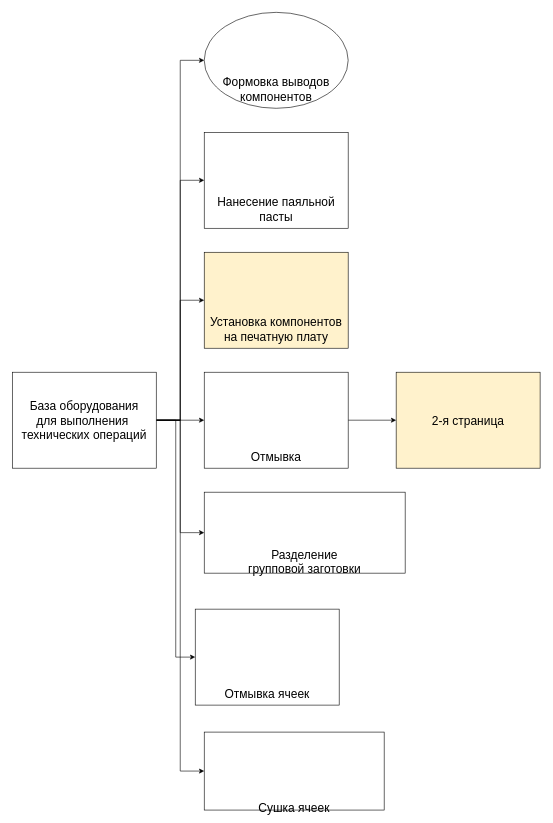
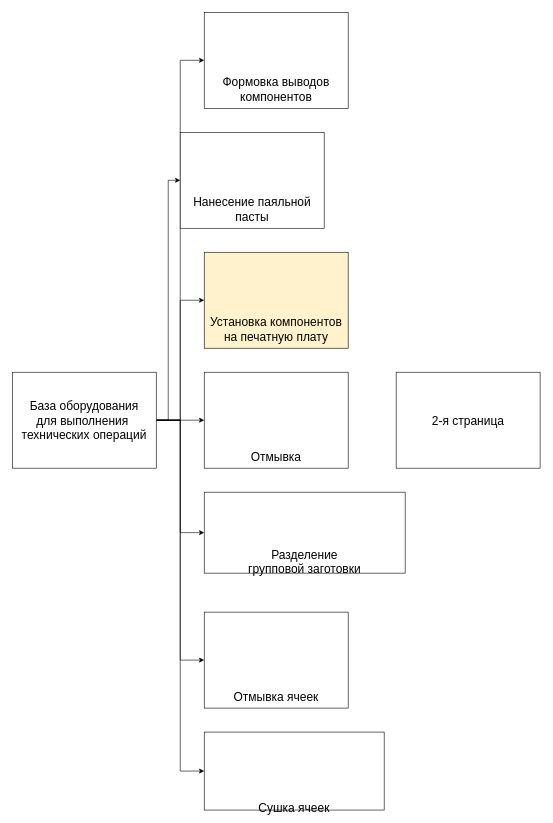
  <mxCell id="0" />
  <mxCell id="1" parent="0" />
  <mxCell id="2" style="edgeStyle=orthogonalEdgeStyle;rounded=0;orthogonalLoop=1;jettySize=auto;html=1;entryX=0;entryY=0.5;entryDx=0;entryDy=0;" edge="1" parent="1" source="9" target="14"><mxGeometry relative="1" as="geometry" /></mxCell>
  <mxCell id="3" style="edgeStyle=orthogonalEdgeStyle;rounded=0;orthogonalLoop=1;jettySize=auto;html=1;exitX=1;exitY=0.5;exitDx=0;exitDy=0;entryX=0;entryY=0.5;entryDx=0;entryDy=0;" edge="1" parent="1" source="9" target="12"><mxGeometry relative="1" as="geometry" /></mxCell>
  <mxCell id="4" style="edgeStyle=orthogonalEdgeStyle;rounded=0;orthogonalLoop=1;jettySize=auto;html=1;entryX=0;entryY=0.5;entryDx=0;entryDy=0;" edge="1" parent="1" source="9" target="11"><mxGeometry relative="1" as="geometry" /></mxCell>
  <mxCell id="5" style="edgeStyle=orthogonalEdgeStyle;rounded=0;orthogonalLoop=1;jettySize=auto;html=1;entryX=0;entryY=0.5;entryDx=0;entryDy=0;" edge="1" parent="1" source="9" target="10"><mxGeometry relative="1" as="geometry" /></mxCell>
  <mxCell id="6" style="edgeStyle=orthogonalEdgeStyle;rounded=0;orthogonalLoop=1;jettySize=auto;html=1;exitX=1;exitY=0.5;exitDx=0;exitDy=0;entryX=0;entryY=0.5;entryDx=0;entryDy=0;" edge="1" parent="1" source="9" target="15"><mxGeometry relative="1" as="geometry" /></mxCell>
  <mxCell id="7" style="edgeStyle=orthogonalEdgeStyle;rounded=0;orthogonalLoop=1;jettySize=auto;html=1;exitX=1;exitY=0.5;exitDx=0;exitDy=0;entryX=0;entryY=0.5;entryDx=0;entryDy=0;" edge="1" parent="1" source="9" target="16"><mxGeometry relative="1" as="geometry" /></mxCell>
  <mxCell id="8" style="edgeStyle=orthogonalEdgeStyle;rounded=0;orthogonalLoop=1;jettySize=auto;html=1;exitX=1;exitY=0.5;exitDx=0;exitDy=0;entryX=0;entryY=0.5;entryDx=0;entryDy=0;" edge="1" parent="1" source="9" target="17"><mxGeometry relative="1" as="geometry" /></mxCell>
  <mxCell id="9" value="База оборудования&lt;br&gt;для выполнения&amp;nbsp;&lt;br&gt;технических операций" style="rounded=0;whiteSpace=wrap;html=1;fontSize=20;" vertex="1" parent="1"><mxGeometry x="20" y="620" width="240" height="160" as="geometry" /></mxCell>
- <mxCell id="10" value="&lt;br&gt;&lt;br&gt;&lt;br&gt;&lt;br&gt;&lt;br&gt;Формовка выводов&lt;br&gt;компонентов&lt;br&gt;&lt;br&gt;" style="ellipse;whiteSpace=wrap;html=1;fontSize=20;" vertex="1" parent="1"><mxGeometry x="340" y="20" width="240" height="160" as="geometry" /></mxCell>
- <mxCell id="11" value="&lt;br&gt;&lt;br&gt;&lt;br&gt;&lt;br&gt;&lt;br&gt;Нанесение паяльной пасты&lt;br&gt;&lt;br&gt;" style="rounded=0;whiteSpace=wrap;html=1;fontSize=20;" vertex="1" parent="1"><mxGeometry x="340" y="220" width="240" height="160" as="geometry" /></mxCell>
+ <mxCell id="10" value="&lt;br&gt;&lt;br&gt;&lt;br&gt;&lt;br&gt;&lt;br&gt;Формовка выводов&lt;br&gt;компонентов&lt;br&gt;&lt;br&gt;" style="rounded=0;whiteSpace=wrap;html=1;fontSize=20;" vertex="1" parent="1"><mxGeometry x="340" y="20" width="240" height="160" as="geometry" /></mxCell>
+ <mxCell id="11" value="&lt;br&gt;&lt;br&gt;&lt;br&gt;&lt;br&gt;&lt;br&gt;Нанесение паяльной пасты&lt;br&gt;&lt;br&gt;" style="rounded=0;whiteSpace=wrap;html=1;fontSize=20;" vertex="1" parent="1"><mxGeometry x="300" y="220" width="240" height="160" as="geometry" /></mxCell>
  <mxCell id="12" value="&lt;br&gt;&lt;br&gt;&lt;br&gt;&lt;br&gt;&lt;br&gt;Установка компонентов&lt;br&gt;на печатную плату&lt;br&gt;&lt;br&gt;" style="rounded=0;whiteSpace=wrap;html=1;fontSize=20;fillColor=#fff2cc;" vertex="1" parent="1"><mxGeometry x="340" y="420" width="240" height="160" as="geometry" /></mxCell>
- <mxCell id="13" style="edgeStyle=orthogonalEdgeStyle;rounded=0;orthogonalLoop=1;jettySize=auto;html=1;entryX=0;entryY=0.5;entryDx=0;entryDy=0;" edge="1" parent="1" source="14" target="18"><mxGeometry relative="1" as="geometry" /></mxCell>
  <mxCell id="14" value="&lt;br&gt;&lt;br&gt;&lt;br&gt;&lt;br&gt;&lt;br&gt;Отмывка&lt;br&gt;" style="rounded=0;whiteSpace=wrap;html=1;fontSize=20;" vertex="1" parent="1"><mxGeometry x="340" y="620" width="240" height="160" as="geometry" /></mxCell>
  <mxCell id="15" value="&lt;br&gt;&lt;br&gt;&lt;br&gt;&lt;br&gt;&lt;br&gt;Разделение &lt;br&gt;групповой заготовки&lt;br&gt;&lt;br&gt;" style="rounded=0;whiteSpace=wrap;html=1;fontSize=20;" vertex="1" parent="1"><mxGeometry x="340" y="820" width="335" height="135" as="geometry" /></mxCell>
- <mxCell id="16" value="&lt;br&gt;&lt;br&gt;&lt;br&gt;&lt;br&gt;&lt;br&gt;Отмывка ячеек&lt;br&gt;" style="rounded=0;whiteSpace=wrap;html=1;fontSize=20;" vertex="1" parent="1"><mxGeometry x="325" y="1015" width="240" height="160" as="geometry" /></mxCell>
+ <mxCell id="16" value="&lt;br&gt;&lt;br&gt;&lt;br&gt;&lt;br&gt;&lt;br&gt;Отмывка ячеек&lt;br&gt;" style="rounded=0;whiteSpace=wrap;html=1;fontSize=20;" vertex="1" parent="1"><mxGeometry x="340" y="1020" width="240" height="160" as="geometry" /></mxCell>
  <mxCell id="17" value="&lt;br&gt;&lt;br&gt;&lt;br&gt;&lt;br&gt;&lt;br&gt;Сушка ячеек&lt;br&gt;" style="rounded=0;whiteSpace=wrap;html=1;fontSize=20;" vertex="1" parent="1"><mxGeometry x="340" y="1220" width="300" height="130" as="geometry" /></mxCell>
- <mxCell id="18" value="2-я страница" style="rounded=0;whiteSpace=wrap;html=1;fontSize=20;fillColor=#fff2cc;" vertex="1" parent="1"><mxGeometry x="660" y="620" width="240" height="160" as="geometry" /></mxCell>
+ <mxCell id="18" value="2-я страница" style="rounded=0;whiteSpace=wrap;html=1;fontSize=20;" vertex="1" parent="1"><mxGeometry x="660" y="620" width="240" height="160" as="geometry" /></mxCell>
